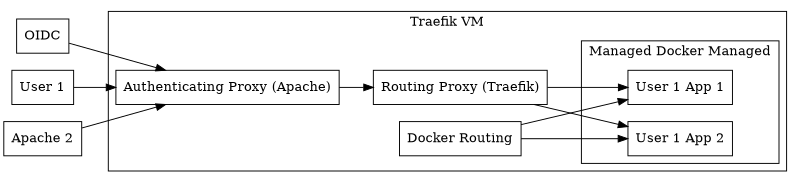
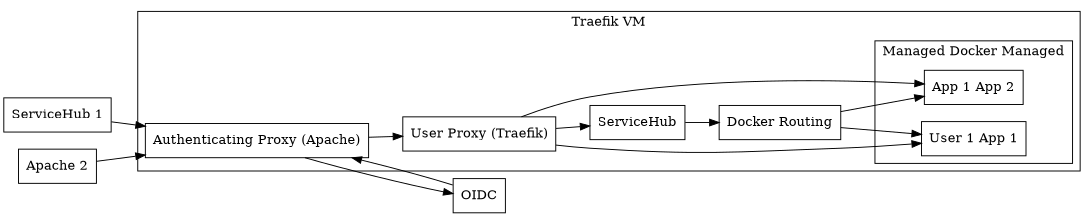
  digraph {
    rankdir=LR
    node [shape=box]
    n1 [label="User 1 App 1"]
-   n2 [label="User 1 App 2"]
+   n2 [label="App 1 App 2"]
    n3 [label="Authenticating Proxy (Apache)"]
-   n4 [label="Routing Proxy (Traefik)"]
+   n4 [label="User Proxy (Traefik)"]
+   n5 [label=ServiceHub]
    n6 [label="Docker Routing"]
    n7 [label=OIDC]
-   n8 [label="User 1"]
+   n8 [label="ServiceHub 1"]
    n9 [label="Apache 2"]
    subgraph cluster_1 {
      label="Traefik VM"
      n3
      n4
+     n5
      n6
      subgraph cluster_2 {
        label="Managed Docker Managed"
        n1
        n2
      }
    }
    subgraph sub_3 {
      label="Human Brain Project"
      n7
    }
    n3 -> n4
+   n3 -> n7
    n4 -> n1
    n4 -> n2
+   n4 -> n5
+   n5 -> n6
    n6 -> n1
    n6 -> n2
    n7 -> n3
    n8 -> n3
    n9 -> n3
  }
